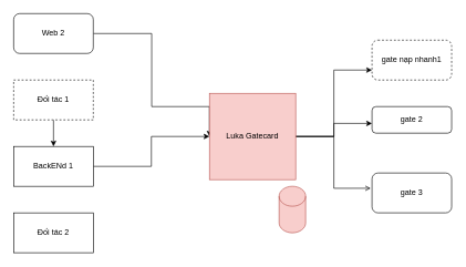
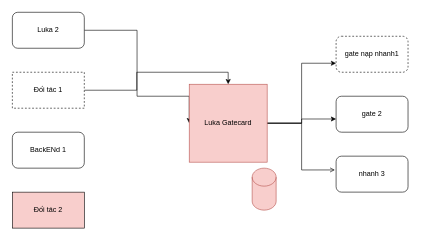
  <mxCell id="0" />
  <mxCell id="1" parent="0" />
- <mxCell id="2" style="edgeStyle=orthogonalEdgeStyle;rounded=0;orthogonalLoop=1;jettySize=auto;html=1;" edge="1" parent="1" source="3" target="5"><mxGeometry relative="1" as="geometry"><mxPoint x="300" y="210" as="targetPoint" /></mxGeometry></mxCell>
+ <mxCell id="2" style="edgeStyle=orthogonalEdgeStyle;rounded=0;orthogonalLoop=1;jettySize=auto;html=1;entryX=0.5;entryY=0;entryDx=0;entryDy=0;" edge="1" parent="1" source="3" target="12"><mxGeometry relative="1" as="geometry"><mxPoint x="300" y="210" as="targetPoint" /></mxGeometry></mxCell>
  <mxCell id="3" value="Đối tác 1" style="rounded=0;whiteSpace=wrap;html=1;dashed=1;" vertex="1" parent="1"><mxGeometry x="20" y="120" width="120" height="60" as="geometry" /></mxCell>
- <mxCell id="4" style="edgeStyle=orthogonalEdgeStyle;rounded=0;orthogonalLoop=1;jettySize=auto;html=1;entryX=0;entryY=0.5;entryDx=0;entryDy=0;" edge="1" parent="1" source="5" target="12"><mxGeometry relative="1" as="geometry" /></mxCell>
- <mxCell id="5" value="BackENd 1" style="rounded=0;whiteSpace=wrap;html=1;" vertex="1" parent="1"><mxGeometry x="20" y="220" width="120" height="60" as="geometry" /></mxCell>
- <mxCell id="6" value="Đối tác 2" style="rounded=0;whiteSpace=wrap;html=1;" vertex="1" parent="1"><mxGeometry x="20" y="320" width="120" height="60" as="geometry" /></mxCell>
+ <mxCell id="5" value="BackENd 1" style="whiteSpace=wrap;html=1;rounded=1;" vertex="1" parent="1"><mxGeometry x="20" y="220" width="120" height="60" as="geometry" /></mxCell>
+ <mxCell id="6" value="Đối tác 2" style="rounded=0;whiteSpace=wrap;html=1;fillColor=#f8cecc;" vertex="1" parent="1"><mxGeometry x="20" y="320" width="120" height="60" as="geometry" /></mxCell>
  <mxCell id="7" style="edgeStyle=orthogonalEdgeStyle;rounded=0;orthogonalLoop=1;jettySize=auto;html=1;entryX=0;entryY=0.5;entryDx=0;entryDy=0;" edge="1" parent="1" source="8" target="12"><mxGeometry relative="1" as="geometry"><Array as="points"><mxPoint x="228" y="50" /><mxPoint x="228" y="160" /><mxPoint x="315" y="160" /></Array></mxGeometry></mxCell>
- <mxCell id="8" value="Web 2" style="rounded=1;whiteSpace=wrap;html=1;" vertex="1" parent="1"><mxGeometry x="20" y="20" width="120" height="60" as="geometry" /></mxCell>
+ <mxCell id="8" value="Luka 2" style="rounded=1;whiteSpace=wrap;html=1;" vertex="1" parent="1"><mxGeometry x="20" y="20" width="120" height="60" as="geometry" /></mxCell>
  <mxCell id="9" style="edgeStyle=orthogonalEdgeStyle;rounded=0;orthogonalLoop=1;jettySize=auto;html=1;entryX=0;entryY=0.75;entryDx=0;entryDy=0;" edge="1" parent="1" source="12" target="13"><mxGeometry relative="1" as="geometry" /></mxCell>
  <mxCell id="10" style="edgeStyle=orthogonalEdgeStyle;rounded=0;orthogonalLoop=1;jettySize=auto;html=1;entryX=0;entryY=0.633;entryDx=0;entryDy=0;entryPerimeter=0;" edge="1" parent="1" source="12" target="14"><mxGeometry relative="1" as="geometry" /></mxCell>
  <mxCell id="11" style="edgeStyle=orthogonalEdgeStyle;rounded=0;orthogonalLoop=1;jettySize=auto;html=1;entryX=-0.017;entryY=0.383;entryDx=0;entryDy=0;entryPerimeter=0;endArrow=open;" edge="1" parent="1" source="12" target="15"><mxGeometry relative="1" as="geometry" /></mxCell>
  <mxCell id="12" value="Luka Gatecard" style="whiteSpace=wrap;html=1;aspect=fixed;fillColor=#f8cecc;strokeColor=#b85450;" vertex="1" parent="1"><mxGeometry x="315" y="140" width="130" height="130" as="geometry" /></mxCell>
  <mxCell id="13" value="gate nạp nhanh1" style="rounded=1;whiteSpace=wrap;html=1;dashed=1;" vertex="1" parent="1"><mxGeometry x="560" y="60" width="120" height="60" as="geometry" /></mxCell>
- <mxCell id="14" value="gate 2" style="rounded=1;whiteSpace=wrap;html=1;" vertex="1" parent="1"><mxGeometry x="560" y="160" width="120" height="40" as="geometry" /></mxCell>
- <mxCell id="15" value="gate 3" style="rounded=1;whiteSpace=wrap;html=1;" vertex="1" parent="1"><mxGeometry x="560" y="260" width="120" height="60" as="geometry" /></mxCell>
+ <mxCell id="14" value="gate 2" style="rounded=1;whiteSpace=wrap;html=1;" vertex="1" parent="1"><mxGeometry x="560" y="160" width="120" height="60" as="geometry" /></mxCell>
+ <mxCell id="15" value="nhanh 3" style="rounded=1;whiteSpace=wrap;html=1;" vertex="1" parent="1"><mxGeometry x="560" y="260" width="120" height="60" as="geometry" /></mxCell>
  <mxCell id="16" value="" style="shape=cylinder3;whiteSpace=wrap;html=1;boundedLbl=1;backgroundOutline=1;size=15;fillColor=#f8cecc;strokeColor=#b85450;" vertex="1" parent="1"><mxGeometry x="420" y="280" width="40" height="70" as="geometry" /></mxCell>
